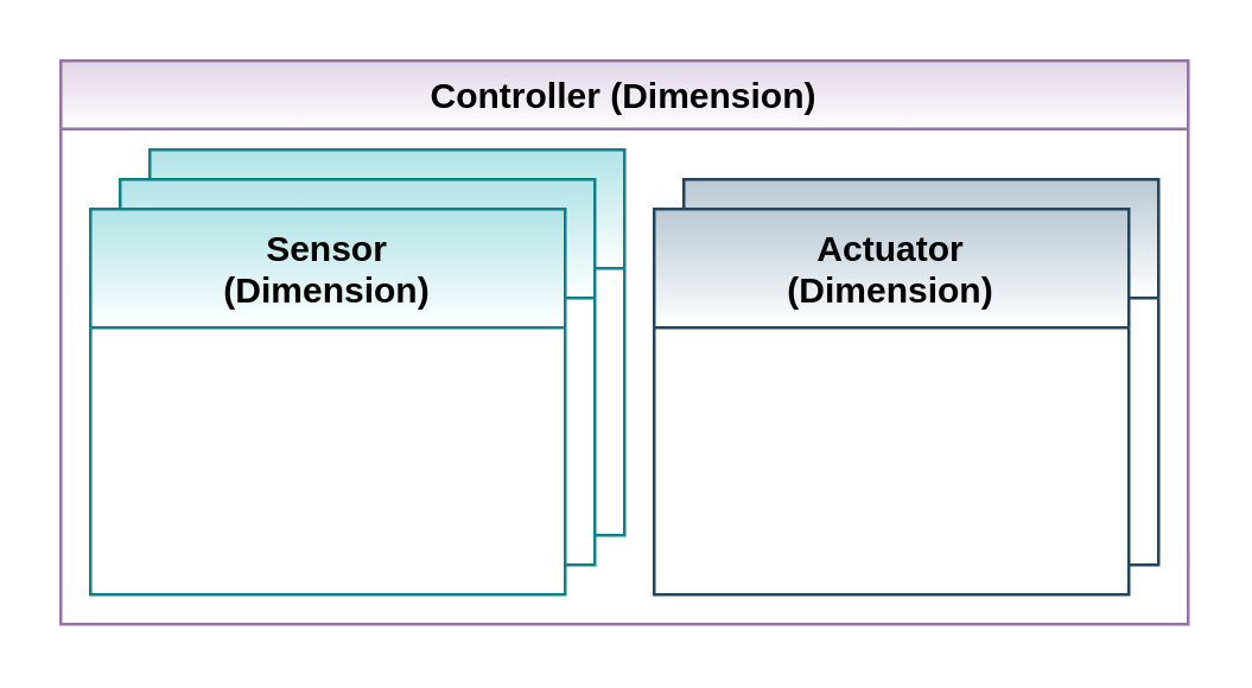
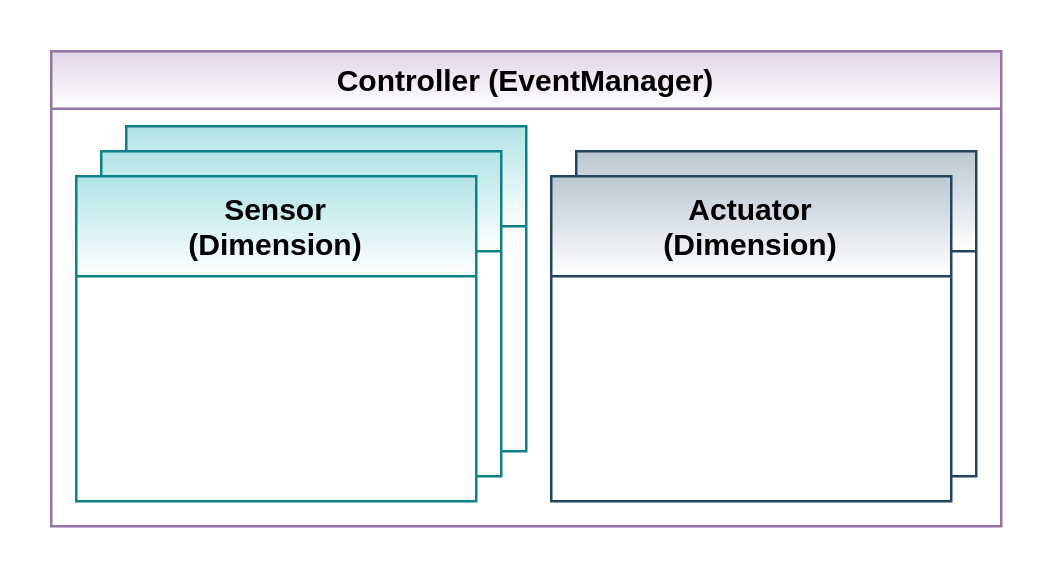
  <mxCell id="0" />
  <mxCell id="1" parent="0" />
- <mxCell id="2" value="Controller (Dimension)" style="swimlane;swimlaneFillColor=#FFFFFF;fillColor=#e1d5e7;strokeColor=#9673a6;gradientColor=#FFFFFF;" vertex="1" parent="1"><mxGeometry x="20" y="20" width="380" height="190" as="geometry" /></mxCell>
+ <mxCell id="2" value="Controller (EventManager)" style="swimlane;swimlaneFillColor=#FFFFFF;fillColor=#e1d5e7;strokeColor=#9673a6;gradientColor=#FFFFFF;" vertex="1" parent="1"><mxGeometry x="20" y="20" width="380" height="190" as="geometry" /></mxCell>
  <mxCell id="3" value="Sensor&#10;(Dimension)" style="swimlane;swimlaneFillColor=#FFFFFF;startSize=40;fillColor=#b0e3e6;strokeColor=#0e8088;gradientColor=#FFFFFF;" vertex="1" parent="2"><mxGeometry x="30" y="30" width="160" height="130" as="geometry" /></mxCell>
  <mxCell id="4" value="Sensor&#10;(Dimension)" style="swimlane;swimlaneFillColor=#FFFFFF;startSize=40;fillColor=#b0e3e6;strokeColor=#0e8088;gradientColor=#FFFFFF;" vertex="1" parent="2"><mxGeometry x="20" y="40" width="160" height="130" as="geometry" /></mxCell>
  <mxCell id="5" value="Actuator &#10;(Dimension)" style="swimlane;swimlaneFillColor=#FFFFFF;startSize=40;fillColor=#bac8d3;strokeColor=#23445d;gradientColor=#FFFFFF;" vertex="1" parent="2"><mxGeometry x="210" y="40" width="160" height="130" as="geometry" /></mxCell>
  <mxCell id="6" value="Sensor&#10;(Dimension)" style="swimlane;swimlaneFillColor=#FFFFFF;startSize=40;fillColor=#b0e3e6;strokeColor=#0e8088;gradientColor=#FFFFFF;" vertex="1" parent="2"><mxGeometry x="10" y="50" width="160" height="130" as="geometry" /></mxCell>
  <mxCell id="7" value="Actuator &#10;(Dimension)" style="swimlane;swimlaneFillColor=#FFFFFF;startSize=40;fillColor=#bac8d3;strokeColor=#23445d;gradientColor=#FFFFFF;" vertex="1" parent="2"><mxGeometry x="200" y="50" width="160" height="130" as="geometry" /></mxCell>
